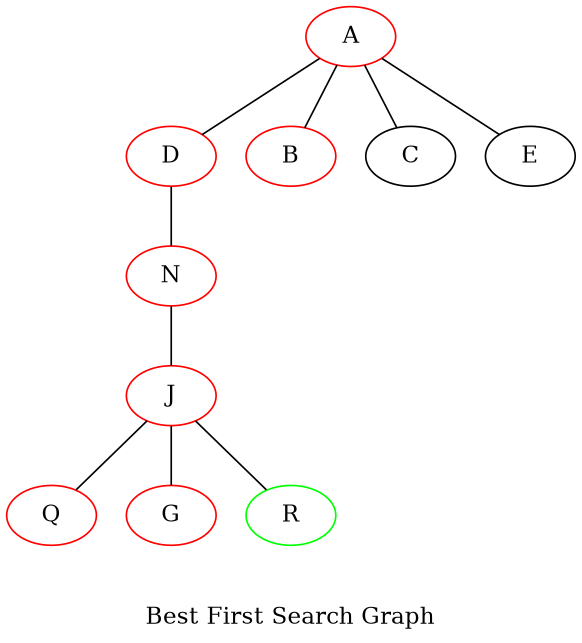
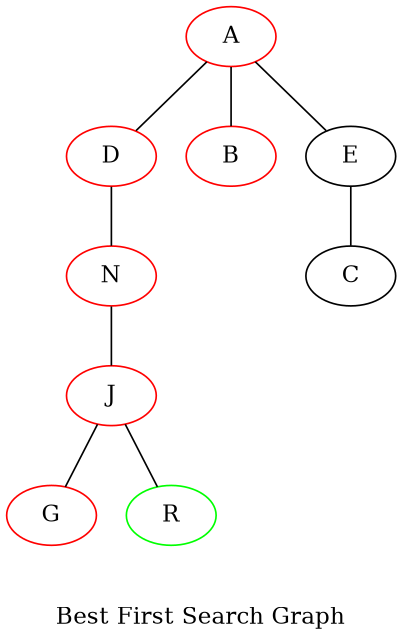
  graph {
    label="\n\nBest First Search Graph"
    node [color=red]
    A
    D
    B
    C [color=""]
    E [color=""]
    N
    J
-   Q
    G
    R [color=green]
    A -- D
    A -- B
-   A -- C
+   E -- C
    A -- E
    D -- N
    N -- J
-   J -- Q
    J -- G
    J -- R
  }
